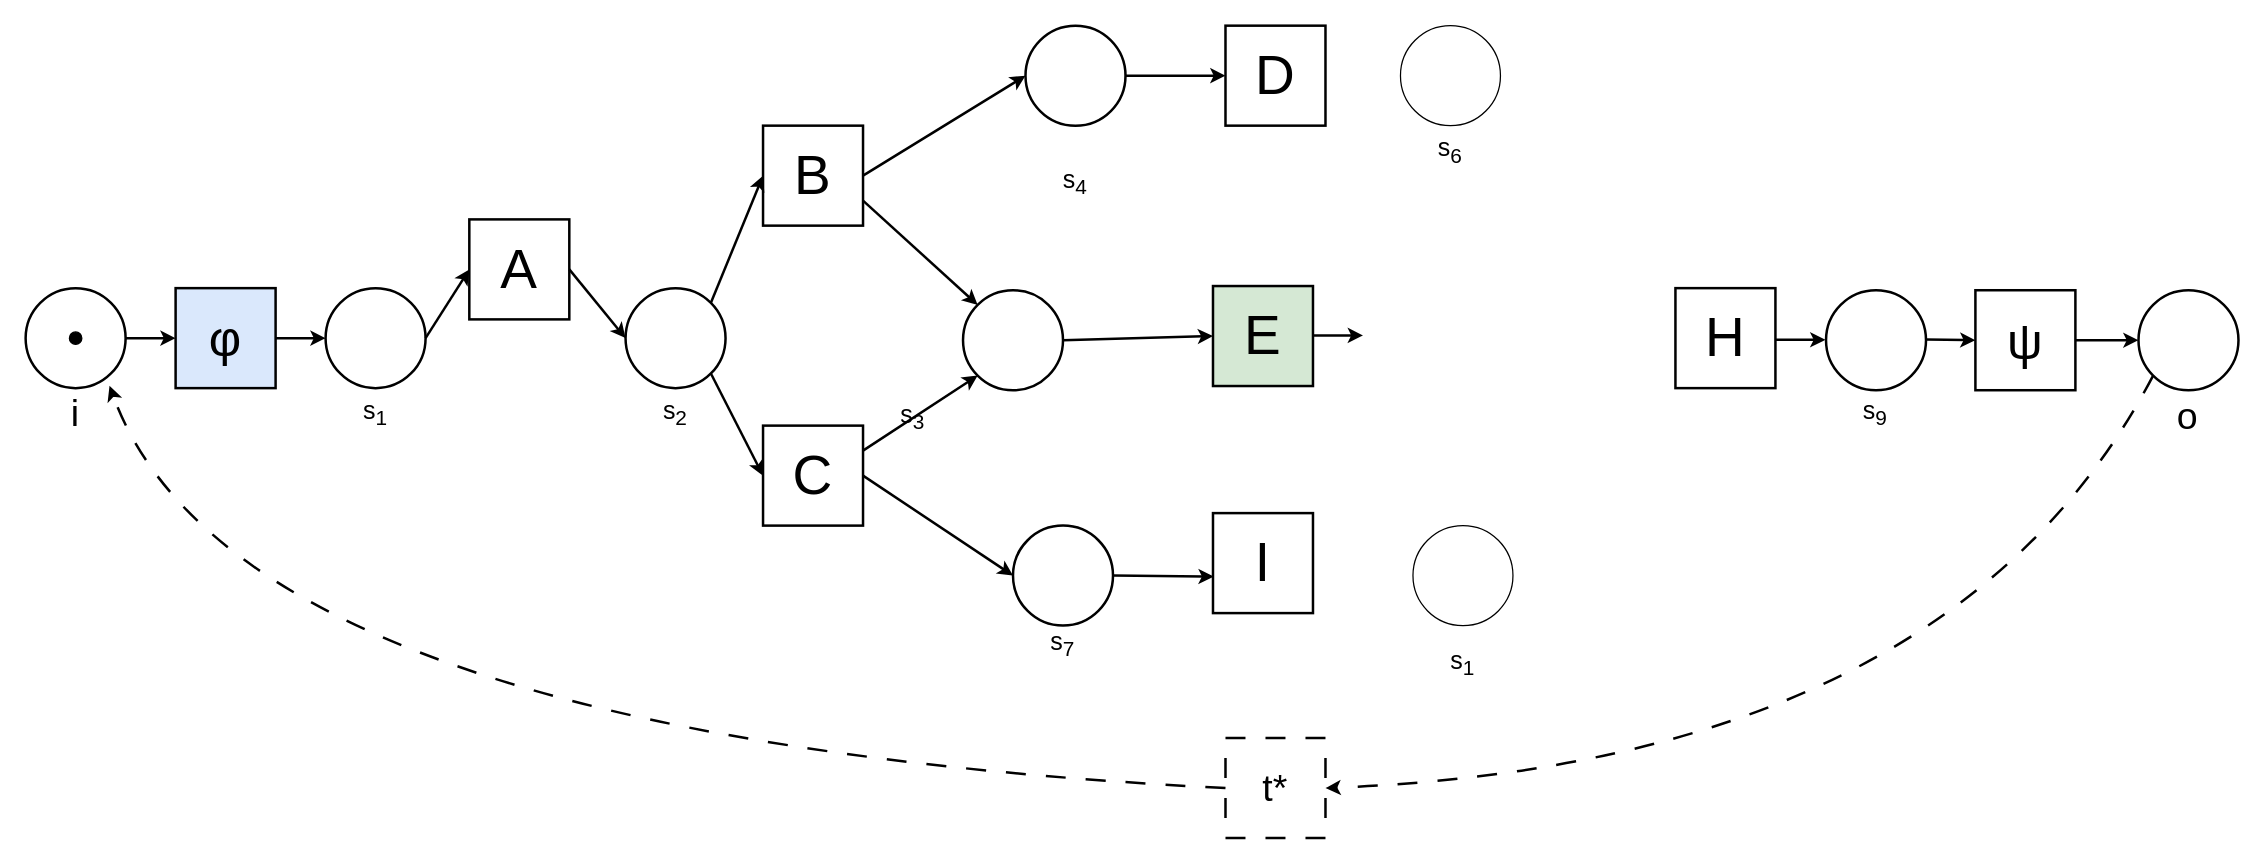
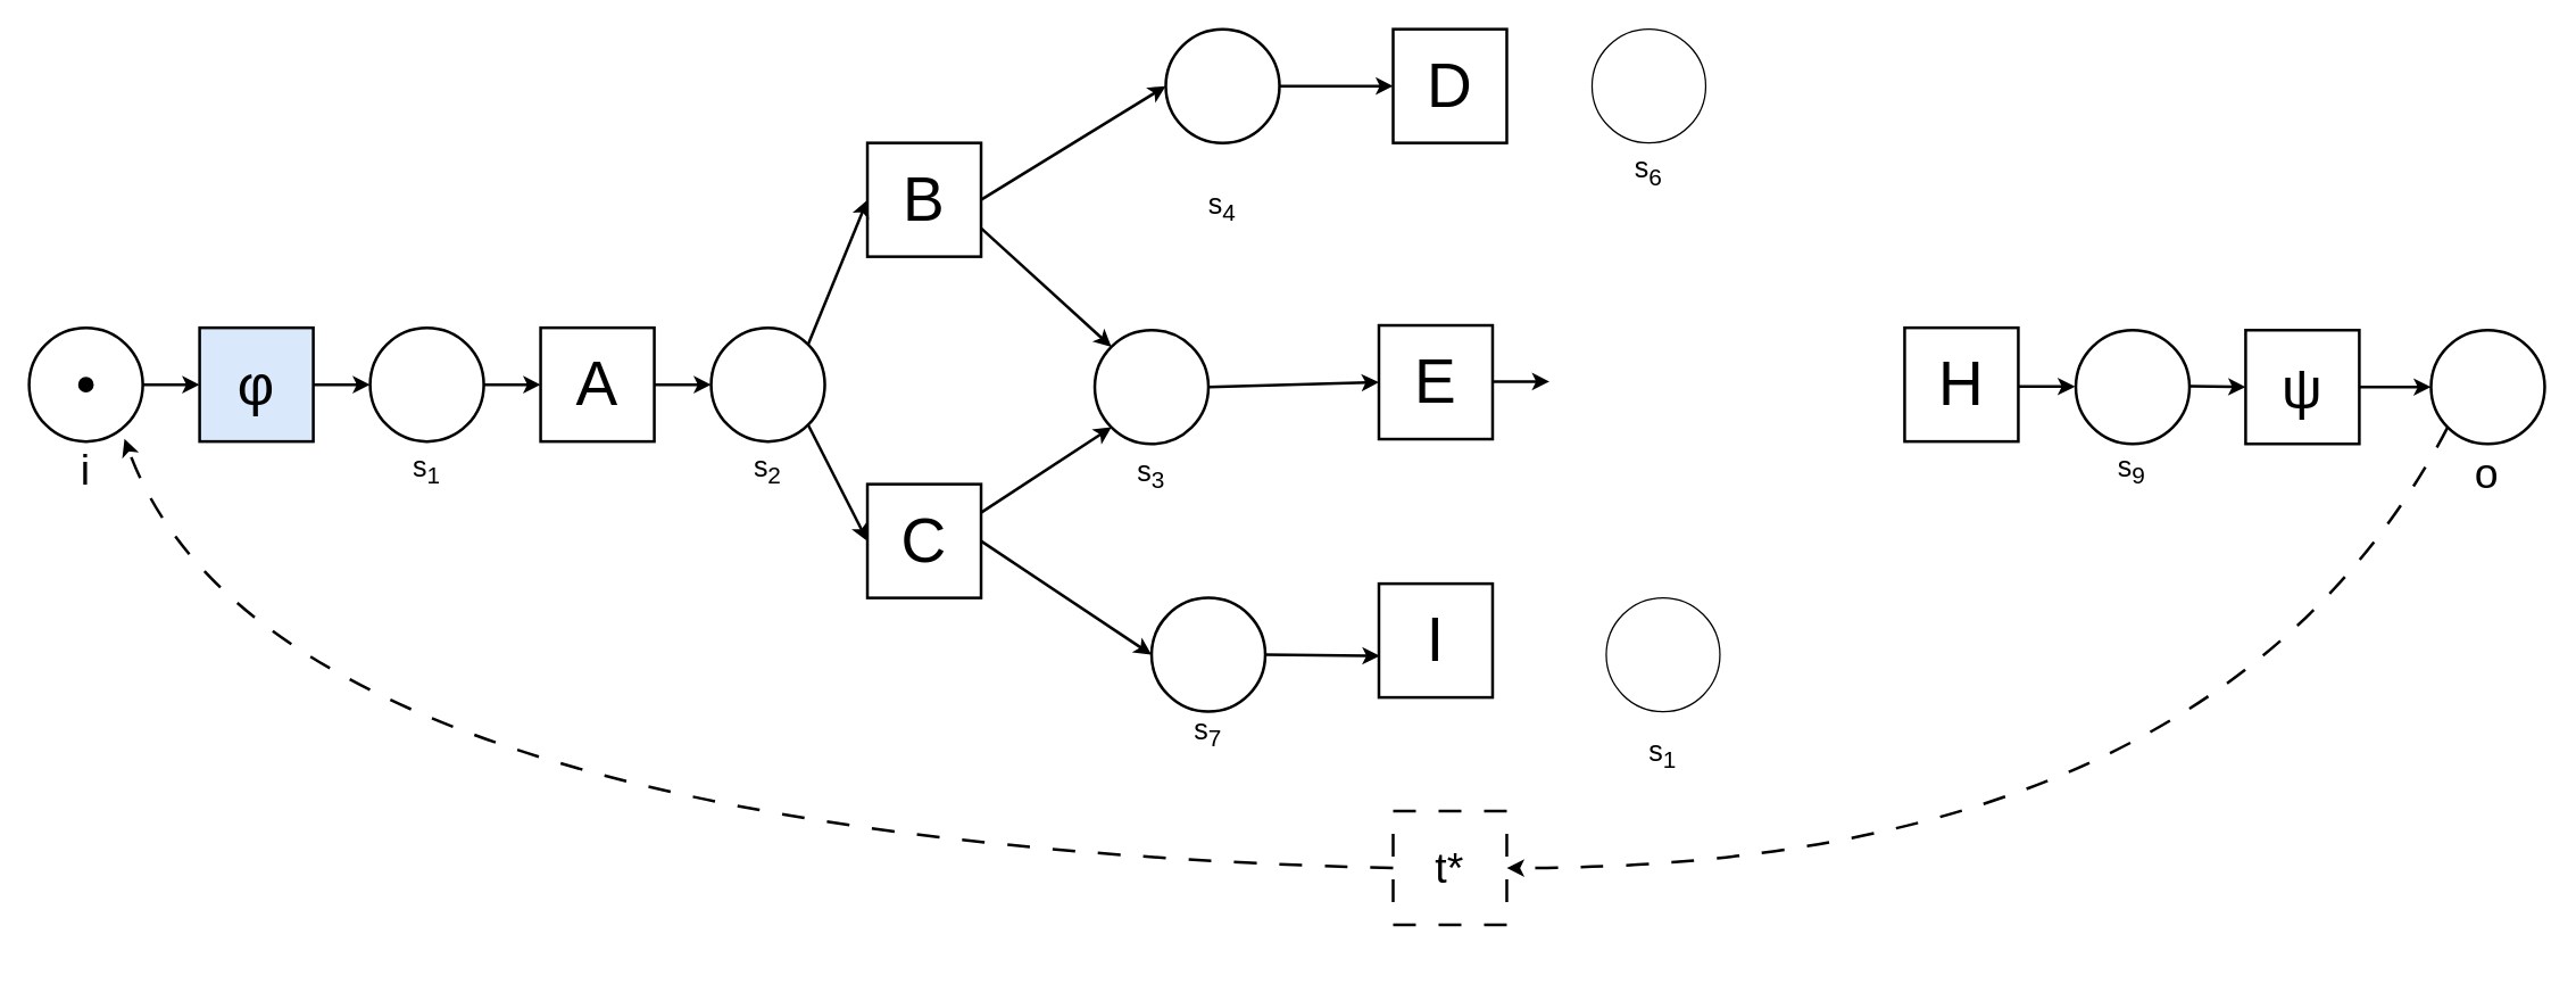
  <mxCell id="0" />
  <mxCell id="1" parent="0" />
  <mxCell id="2" value="" style="ellipse;whiteSpace=wrap;html=1;aspect=fixed;strokeWidth=2;" vertex="1" parent="1"><mxGeometry x="20" y="230" width="80" height="80" as="geometry" /></mxCell>
  <mxCell id="3" value="" style="ellipse;whiteSpace=wrap;html=1;aspect=fixed;strokeWidth=2;" vertex="1" parent="1"><mxGeometry x="820" width="80" height="80" as="geometry" y="20" /></mxCell>
  <mxCell id="4" value="" style="ellipse;whiteSpace=wrap;html=1;aspect=fixed;strokeWidth=2;" vertex="1" parent="1"><mxGeometry x="260" y="230" width="80" height="80" as="geometry" /></mxCell>
  <mxCell id="5" value="" style="ellipse;whiteSpace=wrap;html=1;aspect=fixed;strokeWidth=2;" vertex="1" parent="1"><mxGeometry x="500" y="230" width="80" height="80" as="geometry" /></mxCell>
  <mxCell id="6" value="φ" style="rounded=0;whiteSpace=wrap;html=1;fontSize=40;strokeWidth=2;fillColor=#dae8fc;" vertex="1" parent="1"><mxGeometry x="140" y="230" width="80" height="80" as="geometry" /></mxCell>
- <mxCell id="7" value="A" style="rounded=0;whiteSpace=wrap;html=1;fontSize=44;strokeWidth=2;" vertex="1" parent="1"><mxGeometry x="375" y="175" width="80" height="80" as="geometry" /></mxCell>
+ <mxCell id="7" value="A" style="rounded=0;whiteSpace=wrap;html=1;fontSize=44;strokeWidth=2;" vertex="1" parent="1"><mxGeometry x="380" y="230" width="80" height="80" as="geometry" /></mxCell>
  <mxCell id="8" value="B" style="rounded=0;whiteSpace=wrap;html=1;fontSize=44;strokeWidth=2;" vertex="1" parent="1"><mxGeometry x="610" y="100" width="80" height="80" as="geometry" /></mxCell>
- <mxCell id="9" value="E" style="rounded=0;whiteSpace=wrap;html=1;fontSize=44;strokeWidth=2;fillColor=#d5e8d4;" vertex="1" parent="1"><mxGeometry x="970" y="228.32" width="80" height="80" as="geometry" /></mxCell>
+ <mxCell id="9" value="E" style="rounded=0;whiteSpace=wrap;html=1;fontSize=44;strokeWidth=2;" vertex="1" parent="1"><mxGeometry x="970" y="228.32" width="80" height="80" as="geometry" /></mxCell>
  <mxCell id="10" value="" style="endArrow=classic;html=1;rounded=0;curved=1;exitX=1;exitY=0.5;exitDx=0;exitDy=0;strokeWidth=2;" edge="1" parent="1" source="6"><mxGeometry width="50" height="50" relative="1" as="geometry"><mxPoint x="280" y="320" as="sourcePoint" /><mxPoint x="260" y="270" as="targetPoint" /></mxGeometry></mxCell>
  <mxCell id="11" value="" style="endArrow=classic;html=1;rounded=0;curved=1;entryX=0;entryY=0.5;entryDx=0;entryDy=0;exitX=1;exitY=0.5;exitDx=0;exitDy=0;strokeWidth=2;" edge="1" parent="1" source="4" target="7"><mxGeometry width="50" height="50" relative="1" as="geometry"><mxPoint x="280" y="320" as="sourcePoint" /><mxPoint x="330" y="270" as="targetPoint" /></mxGeometry></mxCell>
  <mxCell id="12" value="" style="endArrow=classic;html=1;rounded=0;curved=1;exitX=1;exitY=0.5;exitDx=0;exitDy=0;entryX=0;entryY=0.5;entryDx=0;entryDy=0;strokeWidth=2;" edge="1" parent="1" source="7" target="5"><mxGeometry width="50" height="50" relative="1" as="geometry"><mxPoint x="530" y="300" as="sourcePoint" /><mxPoint x="580" y="250" as="targetPoint" /></mxGeometry></mxCell>
  <mxCell id="13" value="" style="endArrow=classic;html=1;rounded=0;curved=1;exitX=1;exitY=0;exitDx=0;exitDy=0;entryX=0;entryY=0.5;entryDx=0;entryDy=0;strokeWidth=2;" edge="1" parent="1" source="5" target="8"><mxGeometry width="50" height="50" relative="1" as="geometry"><mxPoint x="530" y="270" as="sourcePoint" /><mxPoint x="580" y="270" as="targetPoint" /></mxGeometry></mxCell>
  <mxCell id="14" value="" style="endArrow=classic;html=1;rounded=0;curved=1;exitX=1;exitY=0.5;exitDx=0;exitDy=0;entryX=0;entryY=0.5;entryDx=0;entryDy=0;strokeWidth=2;" edge="1" parent="1" source="8" target="3"><mxGeometry width="50" height="50" relative="1" as="geometry"><mxPoint x="550" y="340" as="sourcePoint" /><mxPoint x="600" y="290" as="targetPoint" /></mxGeometry></mxCell>
  <mxCell id="15" value="" style="ellipse;whiteSpace=wrap;html=1;aspect=fixed;strokeWidth=2;" vertex="1" parent="1"><mxGeometry x="810" y="420" width="80" height="80" as="geometry" /></mxCell>
  <mxCell id="16" value="" style="endArrow=classic;html=1;rounded=0;curved=1;exitX=1;exitY=0.5;exitDx=0;exitDy=0;strokeWidth=2;entryX=0.007;entryY=0.635;entryDx=0;entryDy=0;entryPerimeter=0;" edge="1" parent="1" source="15" target="33"><mxGeometry width="50" height="50" relative="1" as="geometry"><mxPoint x="930" y="310" as="sourcePoint" /><mxPoint x="980" y="420" as="targetPoint" /></mxGeometry></mxCell>
  <mxCell id="17" value="" style="endArrow=classic;html=1;rounded=0;curved=1;entryX=0;entryY=0.5;entryDx=0;entryDy=0;exitX=1;exitY=0.5;exitDx=0;exitDy=0;strokeWidth=2;" edge="1" parent="1" source="2" target="6"><mxGeometry width="50" height="50" relative="1" as="geometry"><mxPoint x="330" y="350" as="sourcePoint" /><mxPoint x="380" y="420" as="targetPoint" /></mxGeometry></mxCell>
- <mxCell id="18" value="t*" style="rounded=0;whiteSpace=wrap;html=1;dashed=1;dashPattern=8 8;fontSize=30;strokeWidth=2;" vertex="1" parent="1"><mxGeometry x="980" y="590" width="80" height="80" as="geometry" /></mxCell>
+ <mxCell id="18" value="t*" style="rounded=0;whiteSpace=wrap;html=1;dashed=1;dashPattern=8 8;fontSize=30;strokeWidth=2;" vertex="1" parent="1"><mxGeometry x="980" y="570" width="80" height="80" as="geometry" /></mxCell>
  <mxCell id="19" value="" style="endArrow=classic;html=1;rounded=0;curved=1;entryX=1;entryY=0.5;entryDx=0;entryDy=0;exitX=0;exitY=1;exitDx=0;exitDy=0;dashed=1;dashPattern=8 8;strokeWidth=2;" edge="1" parent="1" source="21" target="18"><mxGeometry width="50" height="50" relative="1" as="geometry"><mxPoint x="920" y="380" as="sourcePoint" /><mxPoint x="830" y="460" as="targetPoint" /><Array as="points"><mxPoint x="1560" y="610" /></Array></mxGeometry></mxCell>
  <mxCell id="20" value="" style="endArrow=classic;html=1;rounded=0;curved=1;entryX=0.839;entryY=0.977;entryDx=0;entryDy=0;exitX=0;exitY=0.5;exitDx=0;exitDy=0;dashed=1;dashPattern=8 8;entryPerimeter=0;strokeWidth=2;" edge="1" parent="1" source="18" target="2"><mxGeometry width="50" height="50" relative="1" as="geometry"><mxPoint x="600" y="364" as="sourcePoint" /><mxPoint x="280" y="524" as="targetPoint" /><Array as="points"><mxPoint x="190" y="590" /></Array></mxGeometry></mxCell>
  <mxCell id="21" value="" style="ellipse;whiteSpace=wrap;html=1;aspect=fixed;strokeWidth=2;" vertex="1" parent="1"><mxGeometry x="1710.48" y="231.68" width="80" height="80" as="geometry" /></mxCell>
  <mxCell id="22" value="ψ" style="rounded=0;whiteSpace=wrap;html=1;fontSize=40;strokeWidth=2;" vertex="1" parent="1"><mxGeometry x="1580" y="231.68" width="80" height="80" as="geometry" /></mxCell>
  <mxCell id="23" value="" style="endArrow=classic;html=1;rounded=0;curved=1;exitX=1;exitY=0.5;exitDx=0;exitDy=0;strokeWidth=2;entryX=0;entryY=0.5;entryDx=0;entryDy=0;" edge="1" parent="1" source="22" target="21"><mxGeometry width="50" height="50" relative="1" as="geometry"><mxPoint x="1740.48" y="321.68" as="sourcePoint" /><mxPoint x="1700" y="240" as="targetPoint" /></mxGeometry></mxCell>
  <mxCell id="24" value="i" style="text;html=1;strokeColor=none;fillColor=none;align=center;verticalAlign=middle;whiteSpace=wrap;rounded=0;fontSize=30;" vertex="1" parent="1"><mxGeometry x="30" y="310" width="60" height="40" as="geometry" /></mxCell>
  <mxCell id="25" value="o" style="text;html=1;strokeColor=none;fillColor=none;align=center;verticalAlign=middle;whiteSpace=wrap;rounded=0;fontSize=30;" vertex="1" parent="1"><mxGeometry x="1720.48" y="311.68" width="60" height="40" as="geometry" /></mxCell>
  <mxCell id="26" value="s&lt;sub&gt;1&lt;/sub&gt;" style="text;html=1;strokeColor=none;fillColor=none;align=center;verticalAlign=middle;whiteSpace=wrap;rounded=0;fontSize=20;" vertex="1" parent="1"><mxGeometry x="270" y="310" width="60" height="40" as="geometry" /></mxCell>
  <mxCell id="27" value="&lt;div style=&quot;font-size: 20px;&quot;&gt;s&lt;sub&gt;2&lt;/sub&gt;&lt;/div&gt;" style="text;html=1;strokeColor=none;fillColor=none;align=center;verticalAlign=middle;whiteSpace=wrap;rounded=0;fontSize=20;" vertex="1" parent="1"><mxGeometry x="510" y="310" width="60" height="40" as="geometry" /></mxCell>
  <mxCell id="28" value="s&lt;sub&gt;4&lt;/sub&gt;" style="text;html=1;strokeColor=none;fillColor=none;align=center;verticalAlign=middle;whiteSpace=wrap;rounded=0;fontSize=20;" vertex="1" parent="1"><mxGeometry x="830" y="125" width="60" height="40" as="geometry" /></mxCell>
  <mxCell id="29" value="s&lt;sub&gt;7&lt;/sub&gt;" style="text;html=1;strokeColor=none;fillColor=none;align=center;verticalAlign=middle;whiteSpace=wrap;rounded=0;fontSize=20;" vertex="1" parent="1"><mxGeometry x="820" y="495" width="60" height="40" as="geometry" /></mxCell>
  <mxCell id="30" value="" style="ellipse;whiteSpace=wrap;html=1;aspect=fixed;strokeWidth=2;" vertex="1" parent="1"><mxGeometry x="770" y="231.68" width="80" height="80" as="geometry" /></mxCell>
- <mxCell id="31" value="s&lt;sub&gt;3&lt;/sub&gt;" style="text;html=1;strokeColor=none;fillColor=none;align=center;verticalAlign=middle;whiteSpace=wrap;rounded=0;fontSize=20;" vertex="1" parent="1"><mxGeometry x="700" y="313.36" width="60" height="40" as="geometry" /></mxCell>
+ <mxCell id="31" value="s&lt;sub&gt;3&lt;/sub&gt;" style="text;html=1;strokeColor=none;fillColor=none;align=center;verticalAlign=middle;whiteSpace=wrap;rounded=0;fontSize=20;" vertex="1" parent="1"><mxGeometry x="780" y="313.36" width="60" height="40" as="geometry" /></mxCell>
  <mxCell id="32" value="D" style="rounded=0;whiteSpace=wrap;html=1;fontSize=44;strokeWidth=2;" vertex="1" parent="1"><mxGeometry x="980" width="80" height="80" as="geometry" y="20" /></mxCell>
  <mxCell id="33" value="I" style="rounded=0;whiteSpace=wrap;html=1;fontSize=44;strokeWidth=2;" vertex="1" parent="1"><mxGeometry x="970" y="410" width="80" height="80" as="geometry" /></mxCell>
  <mxCell id="34" value="" style="endArrow=classic;html=1;rounded=0;curved=1;strokeWidth=2;entryX=0;entryY=0.5;entryDx=0;entryDy=0;exitX=1;exitY=0.5;exitDx=0;exitDy=0;" edge="1" parent="1" source="3" target="32"><mxGeometry width="50" height="50" relative="1" as="geometry"><mxPoint x="960" y="0" as="sourcePoint" /><mxPoint x="1071" y="10.41" as="targetPoint" /></mxGeometry></mxCell>
  <mxCell id="35" value="" style="ellipse;whiteSpace=wrap;html=1;aspect=fixed;strokeWidth=2;" vertex="1" parent="1"><mxGeometry x="1460.48" y="231.68" width="80" height="80" as="geometry" /></mxCell>
  <mxCell id="36" value="s&lt;sub&gt;9&lt;/sub&gt;" style="text;html=1;strokeColor=none;fillColor=none;align=center;verticalAlign=middle;whiteSpace=wrap;rounded=0;fontSize=20;" vertex="1" parent="1"><mxGeometry x="1470.48" y="310" width="60" height="40" as="geometry" /></mxCell>
  <mxCell id="37" value="" style="endArrow=classic;html=1;rounded=0;curved=1;exitX=1;exitY=0.5;exitDx=0;exitDy=0;entryX=0;entryY=0.5;entryDx=0;entryDy=0;strokeWidth=2;" edge="1" parent="1" target="22"><mxGeometry width="50" height="50" relative="1" as="geometry"><mxPoint x="1540.48" y="271.18" as="sourcePoint" /><mxPoint x="1600.48" y="271.18" as="targetPoint" /></mxGeometry></mxCell>
  <mxCell id="38" value="C" style="rounded=0;whiteSpace=wrap;html=1;fontSize=44;strokeWidth=2;" vertex="1" parent="1"><mxGeometry x="610" y="340" width="80" height="80" as="geometry" /></mxCell>
  <mxCell id="39" value="" style="endArrow=classic;html=1;rounded=0;curved=1;entryX=0;entryY=0.5;entryDx=0;entryDy=0;strokeWidth=2;exitX=1;exitY=1;exitDx=0;exitDy=0;" edge="1" parent="1" source="5" target="38"><mxGeometry width="50" height="50" relative="1" as="geometry"><mxPoint x="525" y="307" as="sourcePoint" /><mxPoint x="607" y="169" as="targetPoint" /></mxGeometry></mxCell>
  <mxCell id="40" value="H" style="rounded=0;whiteSpace=wrap;html=1;fontSize=44;strokeWidth=2;" vertex="1" parent="1"><mxGeometry x="1340" y="230" width="80" height="80" as="geometry" /></mxCell>
  <mxCell id="41" value="" style="endArrow=classic;html=1;rounded=0;curved=1;exitX=1;exitY=0.5;exitDx=0;exitDy=0;strokeWidth=2;entryX=0;entryY=0.5;entryDx=0;entryDy=0;" edge="1" parent="1" target="15" source="38"><mxGeometry width="50" height="50" relative="1" as="geometry"><mxPoint x="700" y="428.5" as="sourcePoint" /><mxPoint x="840" y="430" as="targetPoint" /></mxGeometry></mxCell>
  <mxCell id="42" value="" style="endArrow=classic;html=1;rounded=0;curved=1;exitX=1;exitY=0.5;exitDx=0;exitDy=0;entryX=0;entryY=0.5;entryDx=0;entryDy=0;strokeWidth=2;" edge="1" parent="1" source="30"><mxGeometry width="50" height="50" relative="1" as="geometry"><mxPoint x="930" y="268.28" as="sourcePoint" /><mxPoint x="970" y="268.28" as="targetPoint" /></mxGeometry></mxCell>
  <mxCell id="43" value="" style="endArrow=classic;html=1;rounded=0;curved=1;entryX=0;entryY=0;entryDx=0;entryDy=0;strokeWidth=2;exitX=1;exitY=0.75;exitDx=0;exitDy=0;" edge="1" parent="1" source="8" target="30"><mxGeometry width="50" height="50" relative="1" as="geometry"><mxPoint x="720" y="150" as="sourcePoint" /><mxPoint x="860" y="140" as="targetPoint" /></mxGeometry></mxCell>
  <mxCell id="44" value="" style="endArrow=classic;html=1;rounded=0;curved=1;entryX=0;entryY=1;entryDx=0;entryDy=0;strokeWidth=2;exitX=1;exitY=0.25;exitDx=0;exitDy=0;" edge="1" parent="1" source="38" target="30"><mxGeometry width="50" height="50" relative="1" as="geometry"><mxPoint x="710" y="160" as="sourcePoint" /><mxPoint x="790" y="240" as="targetPoint" /></mxGeometry></mxCell>
  <mxCell id="45" value="" style="endArrow=classic;html=1;rounded=0;curved=1;exitX=1;exitY=0.5;exitDx=0;exitDy=0;entryX=0;entryY=0.5;entryDx=0;entryDy=0;strokeWidth=2;" edge="1" parent="1"><mxGeometry width="50" height="50" relative="1" as="geometry"><mxPoint x="1050" y="267.82" as="sourcePoint" /><mxPoint x="1090" y="267.82" as="targetPoint" /></mxGeometry></mxCell>
  <mxCell id="46" value="" style="endArrow=classic;html=1;rounded=0;curved=1;exitX=1;exitY=0.5;exitDx=0;exitDy=0;entryX=0;entryY=0.5;entryDx=0;entryDy=0;strokeWidth=2;" edge="1" parent="1"><mxGeometry width="50" height="50" relative="1" as="geometry"><mxPoint x="1420" y="271.34" as="sourcePoint" /><mxPoint x="1460" y="271.34" as="targetPoint" /></mxGeometry></mxCell>
  <mxCell id="47" value="s&lt;sub&gt;6&lt;/sub&gt;" style="text;html=1;strokeColor=none;fillColor=none;align=center;verticalAlign=middle;whiteSpace=wrap;rounded=0;fontSize=20;" vertex="1" parent="1"><mxGeometry x="1130" y="100" width="60" height="40" as="geometry" /></mxCell>
  <mxCell id="48" value="" style="ellipse;whiteSpace=wrap;html=1;aspect=fixed;fillColor=#000000;" vertex="1" parent="1"><mxGeometry x="55" y="265" width="10" height="10" as="geometry" /></mxCell>
  <mxCell id="49" value="" style="ellipse;whiteSpace=wrap;html=1;aspect=fixed;" vertex="1" parent="1"><mxGeometry x="1120" width="80" height="80" as="geometry" y="20" /></mxCell>
  <mxCell id="50" value="" style="ellipse;whiteSpace=wrap;html=1;aspect=fixed;" vertex="1" parent="1"><mxGeometry x="1130" y="420" width="80" height="80" as="geometry" /></mxCell>
  <mxCell id="51" value="s&lt;sub&gt;1&lt;/sub&gt;" style="text;html=1;strokeColor=none;fillColor=none;align=center;verticalAlign=middle;whiteSpace=wrap;rounded=0;fontSize=20;" vertex="1" parent="1"><mxGeometry x="1140" y="510" width="60" height="40" as="geometry" /></mxCell>
